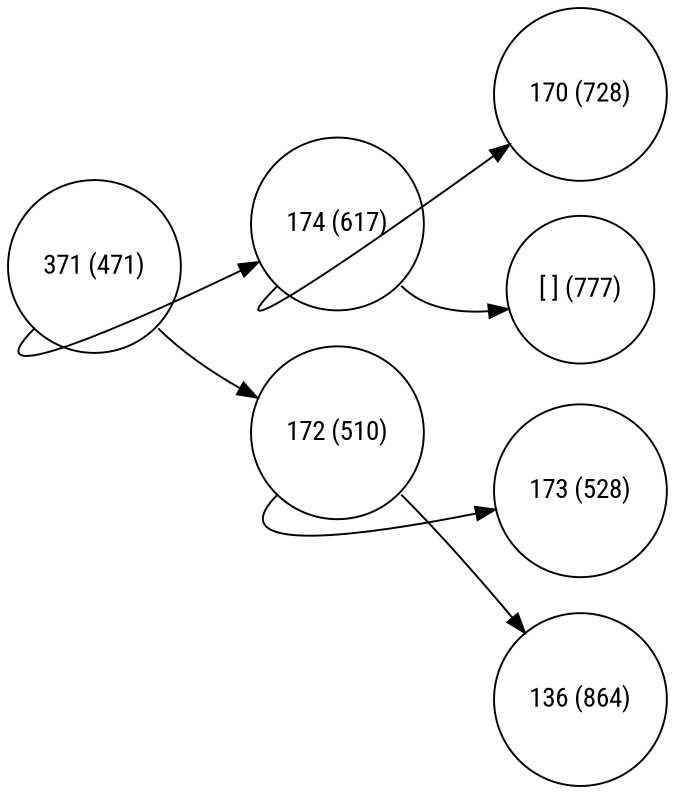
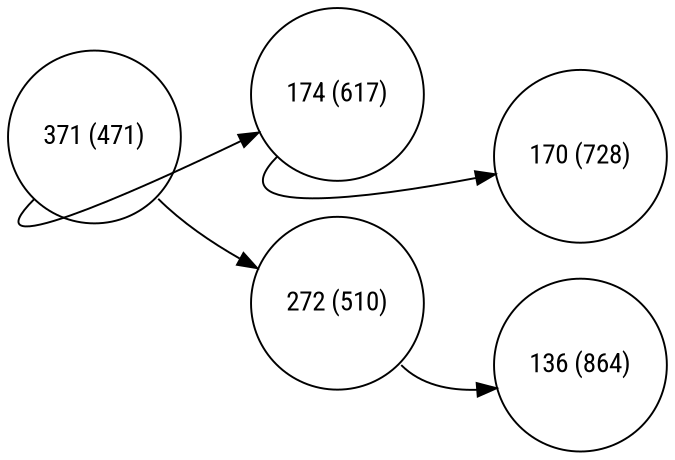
  digraph {
    fontname="Roboto Condensed"
    rankdir=LR
    node [fontname="Roboto Condensed" shape=circle]
    edge [fontname="Roboto Condensed" tailport=sw]
    n1 [label="371 (471)" width=0.5]
    n2 [label="174 (617)" width=0.5]
-   n3 [label="172 (510)" width=0.5]
+   n3 [label="272 (510)" width=0.5]
    n4 [label="170 (728)" width=0.5]
-   n5 [label="[ ] (777)" width=0.5]
-   n6 [label="173 (528)" width=0.5]
    n7 [label="136 (864)" width=0.5]
    n1 -> n2
    n1 -> n3 [tailport=se]
    n2 -> n4
-   n2 -> n5 [tailport=se]
-   n3 -> n6
    n3 -> n7 [tailport=se]
  }
